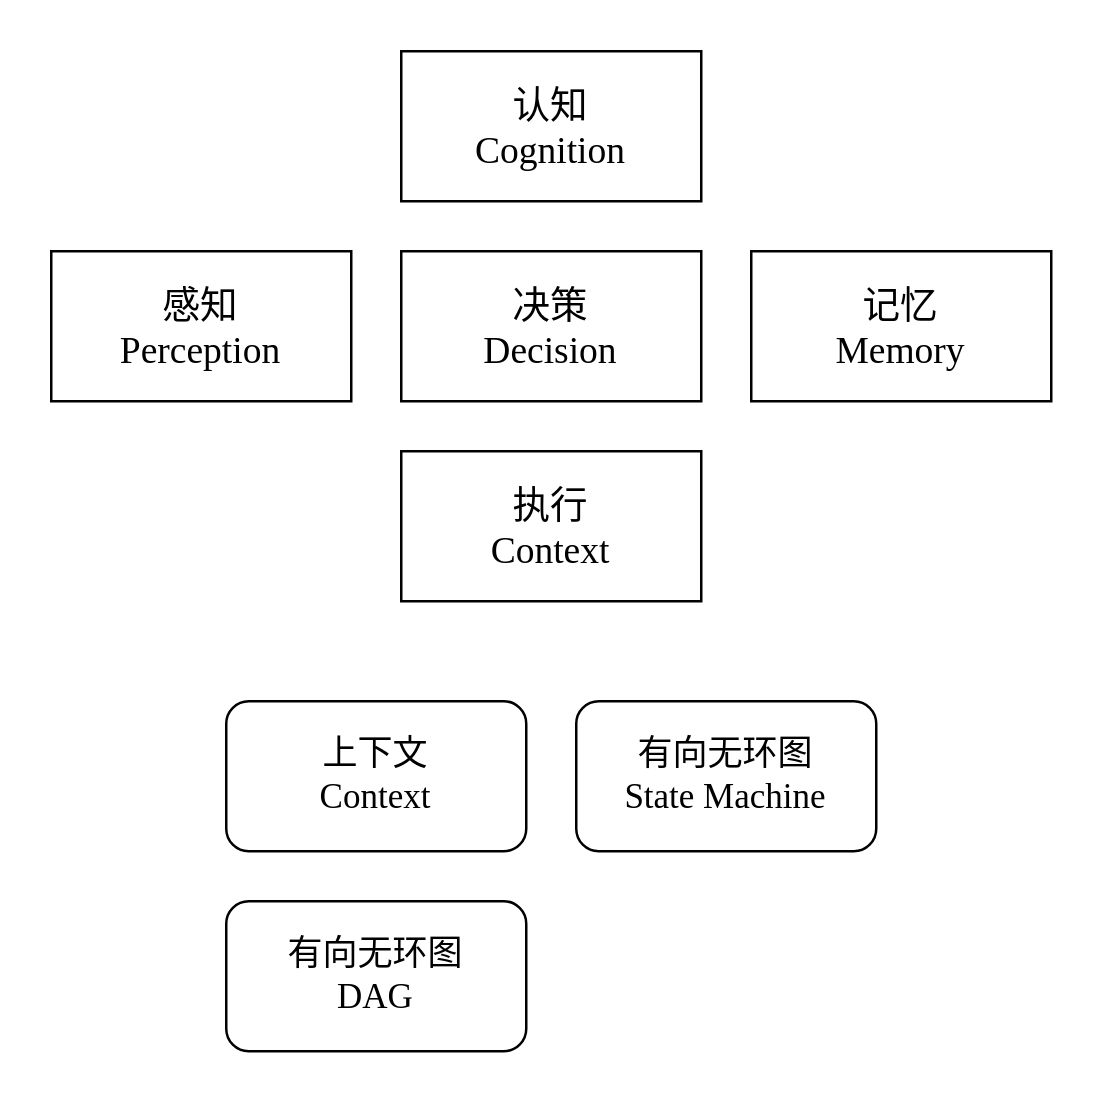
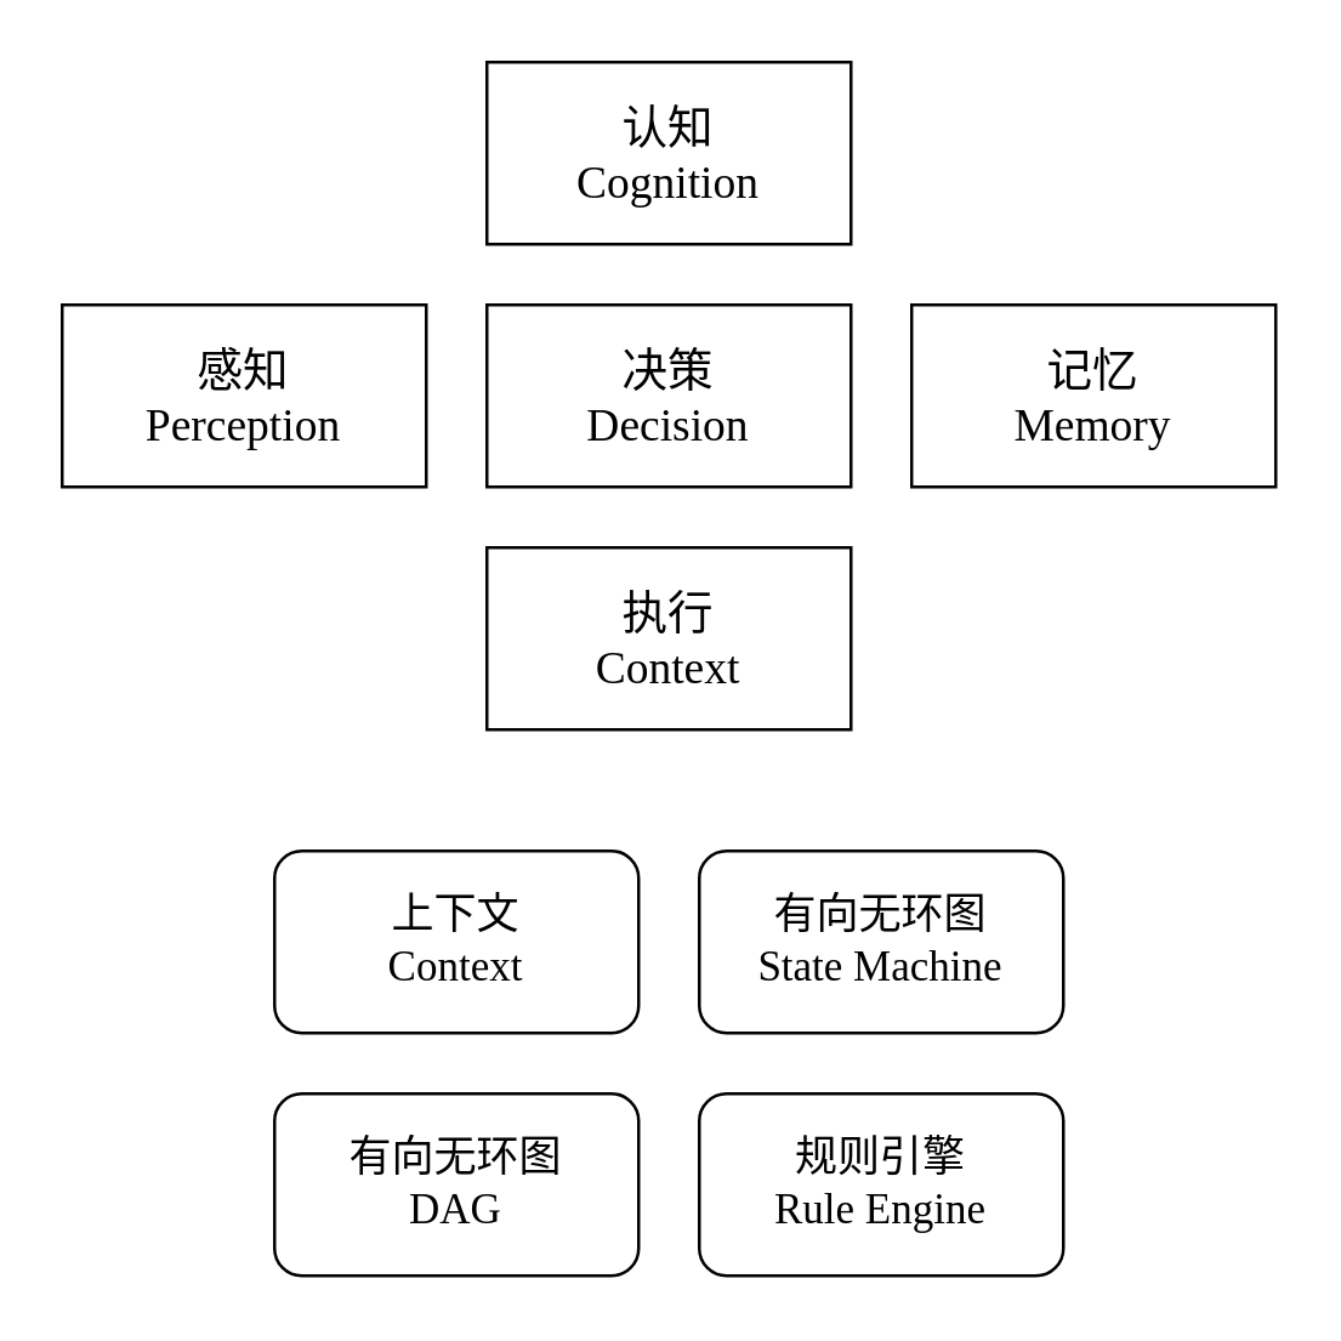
  <mxCell id="0" />
  <mxCell id="1" parent="0" />
  <mxCell id="2" value="感知&lt;div&gt;Perception&lt;/div&gt;" style="rounded=0;whiteSpace=wrap;html=1;fontSize=15;fontFamily=Garamond;" parent="1" vertex="1"><mxGeometry x="20" y="100" width="120" height="60" as="geometry" /></mxCell>
  <mxCell id="3" value="决策&lt;div&gt;Decision&lt;/div&gt;" style="rounded=0;whiteSpace=wrap;html=1;fontSize=15;fontFamily=Garamond;" parent="1" vertex="1"><mxGeometry x="160" y="100" width="120" height="60" as="geometry" /></mxCell>
  <mxCell id="4" value="认知&lt;div&gt;Cognition&lt;/div&gt;" style="rounded=0;whiteSpace=wrap;html=1;fontSize=15;fontFamily=Garamond;" parent="1" vertex="1"><mxGeometry x="160" y="20" width="120" height="60" as="geometry" /></mxCell>
  <mxCell id="5" value="执行&lt;div&gt;Context&lt;/div&gt;" style="rounded=0;whiteSpace=wrap;html=1;fontSize=15;fontFamily=Garamond;" parent="1" vertex="1"><mxGeometry x="160" y="180" width="120" height="60" as="geometry" /></mxCell>
  <mxCell id="6" value="记忆&lt;div&gt;Memory&lt;/div&gt;" style="rounded=0;whiteSpace=wrap;html=1;fontFamily=Garamond;fontSize=15;" parent="1" vertex="1"><mxGeometry x="300" y="100" width="120" height="60" as="geometry" /></mxCell>
  <mxCell id="7" value="上下文&lt;div&gt;Context&lt;/div&gt;" style="rounded=1;whiteSpace=wrap;html=1;fontSize=14;fontFamily=Garamond;" parent="1" vertex="1"><mxGeometry x="90" y="280" width="120" height="60" as="geometry" /></mxCell>
  <mxCell id="8" value="有向无环图&lt;div&gt;State Machine&lt;/div&gt;" style="rounded=1;whiteSpace=wrap;html=1;fontSize=14;fontFamily=Garamond;" parent="1" vertex="1"><mxGeometry x="230" y="280" width="120" height="60" as="geometry" /></mxCell>
  <mxCell id="9" value="&lt;div&gt;有向无环图&lt;/div&gt;DAG" style="rounded=1;whiteSpace=wrap;html=1;fontSize=14;fontFamily=Garamond;" parent="1" vertex="1"><mxGeometry x="90" y="360" width="120" height="60" as="geometry" /></mxCell>
+ <mxCell id="10" value="&lt;div&gt;规则引擎&lt;/div&gt;Rule Engine" style="rounded=1;whiteSpace=wrap;html=1;fontSize=14;fontFamily=Garamond;" parent="1" vertex="1"><mxGeometry x="230" y="360" width="120" height="60" as="geometry" /></mxCell>
